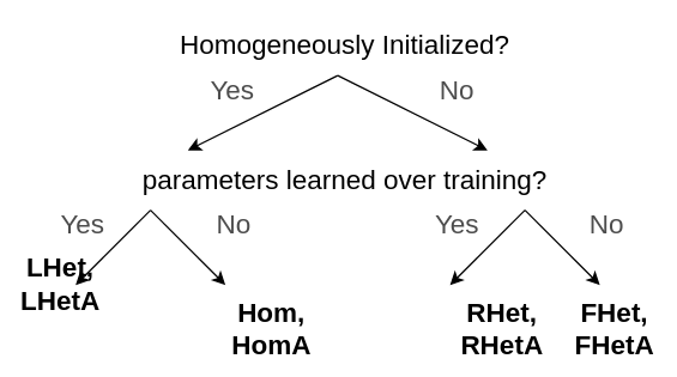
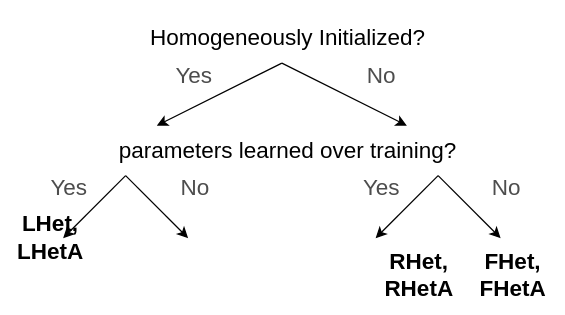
  <mxCell id="0" />
  <mxCell id="1" parent="0" />
  <mxCell id="2" value="Homogeneously Initialized?" style="text;html=1;strokeColor=none;fillColor=none;align=center;verticalAlign=middle;whiteSpace=wrap;rounded=0;fontSize=18;fontStyle=0" vertex="1" parent="1"><mxGeometry x="85" y="20" width="290" height="20" as="geometry" /></mxCell>
  <mxCell id="3" value="" style="endArrow=classic;html=1;fontSize=18;" edge="1" parent="1"><mxGeometry width="50" height="50" relative="1" as="geometry"><mxPoint x="225" y="50" as="sourcePoint" /><mxPoint x="325" y="100" as="targetPoint" /></mxGeometry></mxCell>
  <mxCell id="4" value="" style="endArrow=classic;html=1;fontSize=18;" edge="1" parent="1"><mxGeometry width="50" height="50" relative="1" as="geometry"><mxPoint x="225" y="50" as="sourcePoint" /><mxPoint x="125" y="100" as="targetPoint" /></mxGeometry></mxCell>
  <mxCell id="5" value="parameters learned over training?" style="text;html=1;strokeColor=none;fillColor=none;align=center;verticalAlign=middle;whiteSpace=wrap;rounded=0;fontSize=18;fontStyle=0" vertex="1" parent="1"><mxGeometry x="85" y="110" width="290" height="20" as="geometry" /></mxCell>
  <mxCell id="6" value="Yes" style="text;html=1;strokeColor=none;fillColor=none;align=center;verticalAlign=middle;whiteSpace=wrap;rounded=0;fontSize=18;fontColor=#4D4D4D;" vertex="1" parent="1"><mxGeometry x="135" y="50" width="40" height="20" as="geometry" /></mxCell>
  <mxCell id="7" value="No" style="text;html=1;strokeColor=none;fillColor=none;align=center;verticalAlign=middle;whiteSpace=wrap;rounded=0;fontSize=18;fontColor=#4D4D4D;" vertex="1" parent="1"><mxGeometry x="285" y="50" width="40" height="20" as="geometry" /></mxCell>
  <mxCell id="8" value="" style="endArrow=classic;html=1;fontSize=18;" edge="1" parent="1"><mxGeometry width="50" height="50" relative="1" as="geometry"><mxPoint x="100" y="140" as="sourcePoint" /><mxPoint x="150" y="190" as="targetPoint" /></mxGeometry></mxCell>
  <mxCell id="9" value="" style="endArrow=classic;html=1;fontSize=18;" edge="1" parent="1"><mxGeometry width="50" height="50" relative="1" as="geometry"><mxPoint x="100" y="140" as="sourcePoint" /><mxPoint x="50" y="190" as="targetPoint" /></mxGeometry></mxCell>
  <mxCell id="10" value="Yes" style="text;html=1;strokeColor=none;fillColor=none;align=center;verticalAlign=middle;whiteSpace=wrap;rounded=0;fontSize=18;fontColor=#4D4D4D;" vertex="1" parent="1"><mxGeometry x="35" y="140" width="40" height="20" as="geometry" /></mxCell>
  <mxCell id="11" value="No" style="text;html=1;strokeColor=none;fillColor=none;align=center;verticalAlign=middle;whiteSpace=wrap;rounded=0;fontSize=18;fontColor=#4D4D4D;" vertex="1" parent="1"><mxGeometry x="136" y="140" width="40" height="20" as="geometry" /></mxCell>
  <mxCell id="12" value="" style="endArrow=classic;html=1;fontSize=18;" edge="1" parent="1"><mxGeometry width="50" height="50" relative="1" as="geometry"><mxPoint x="350" y="140" as="sourcePoint" /><mxPoint x="400" y="190" as="targetPoint" /></mxGeometry></mxCell>
  <mxCell id="13" value="" style="endArrow=classic;html=1;fontSize=18;" edge="1" parent="1"><mxGeometry width="50" height="50" relative="1" as="geometry"><mxPoint x="350" y="140" as="sourcePoint" /><mxPoint x="300" y="190" as="targetPoint" /></mxGeometry></mxCell>
  <mxCell id="14" value="Yes" style="text;html=1;strokeColor=none;fillColor=none;align=center;verticalAlign=middle;whiteSpace=wrap;rounded=0;fontSize=18;fontColor=#4D4D4D;" vertex="1" parent="1"><mxGeometry x="285" y="140" width="40" height="20" as="geometry" /></mxCell>
  <mxCell id="15" value="No" style="text;html=1;strokeColor=none;fillColor=none;align=center;verticalAlign=middle;whiteSpace=wrap;rounded=0;fontSize=18;fontColor=#4D4D4D;" vertex="1" parent="1"><mxGeometry x="385" y="140" width="40" height="20" as="geometry" /></mxCell>
  <mxCell id="16" value="LHet, LHetA" style="text;html=1;strokeColor=none;fillColor=none;align=center;verticalAlign=middle;whiteSpace=wrap;rounded=0;fontSize=18;fontStyle=1" vertex="1" parent="1"><mxGeometry x="20" y="180" width="40" height="20" as="geometry" /></mxCell>
- <mxCell id="17" value="Hom, HomA" style="text;html=1;strokeColor=none;fillColor=none;align=center;verticalAlign=middle;whiteSpace=wrap;rounded=0;fontSize=18;fontStyle=1" vertex="1" parent="1"><mxGeometry x="161" y="210" width="40" height="20" as="geometry" /></mxCell>
  <mxCell id="18" value="RHet, RHetA" style="text;html=1;strokeColor=none;fillColor=none;align=center;verticalAlign=middle;whiteSpace=wrap;rounded=0;fontSize=18;fontStyle=1" vertex="1" parent="1"><mxGeometry x="315" y="210" width="40" height="20" as="geometry" /></mxCell>
  <mxCell id="19" value="FHet, FHetA" style="text;html=1;strokeColor=none;fillColor=none;align=center;verticalAlign=middle;whiteSpace=wrap;rounded=0;fontSize=18;fontStyle=1" vertex="1" parent="1"><mxGeometry x="390" y="210" width="40" height="20" as="geometry" /></mxCell>
